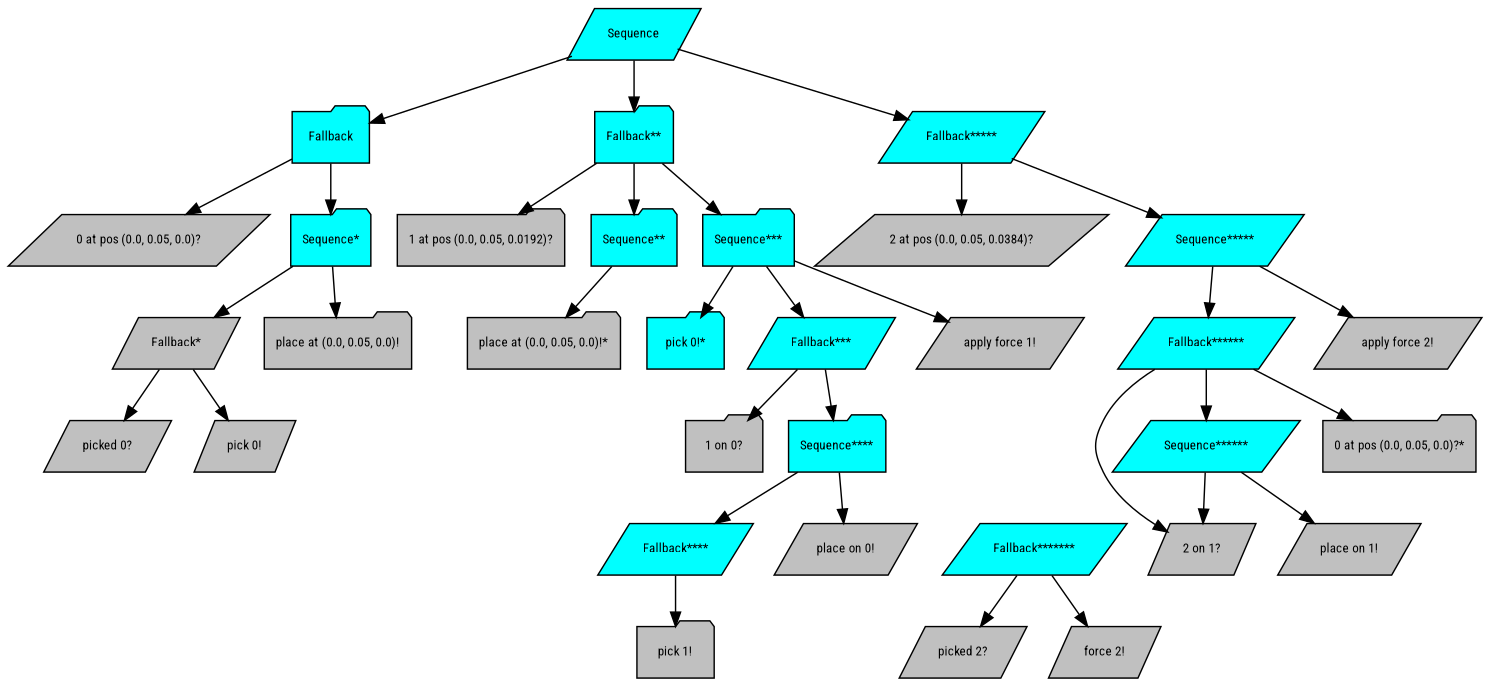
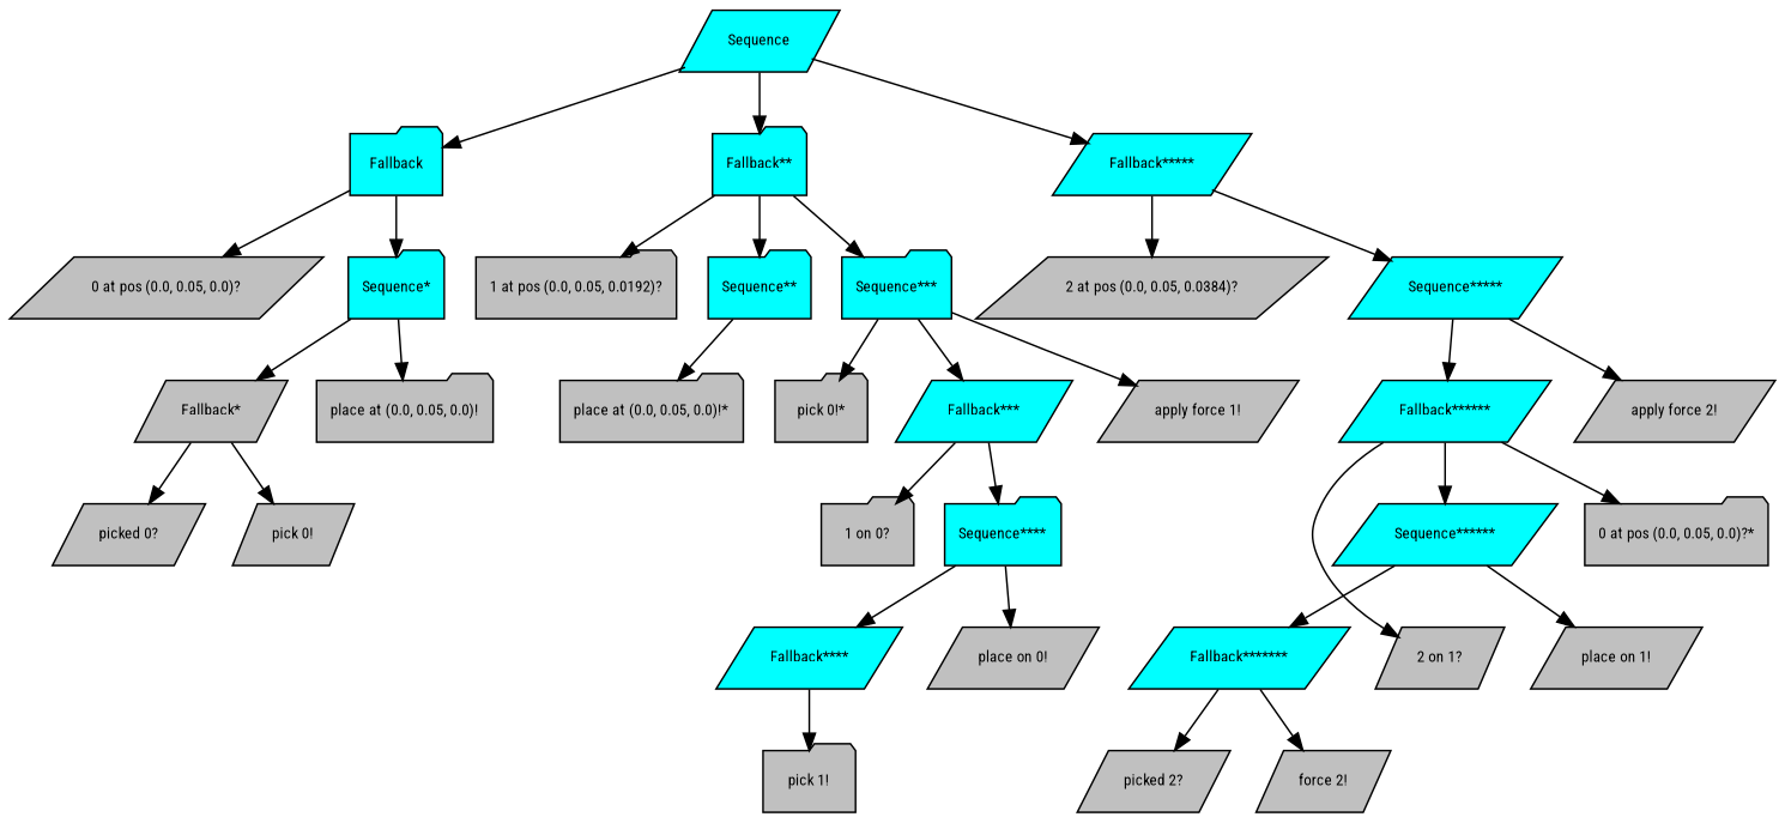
  digraph {
    fontname="Roboto Condensed"
    ordering=out
    node [fillcolor=gray fontcolor=black fontname="Roboto Condensed" fontsize=9 shape=parallelogram style=filled]
    edge [fontname="Roboto Condensed"]
    n1 [fillcolor=cyan label=Sequence]
    n2 [fillcolor=cyan label=Fallback shape=folder]
    n3 [fillcolor=cyan label="Fallback**" shape=folder]
    n4 [fillcolor=cyan label="Fallback*****"]
    n5 [label="0 at pos (0.0, 0.05, 0.0)?"]
    n6 [fillcolor=cyan label="Sequence*" shape=folder]
    n7 [label="1 at pos (0.0, 0.05, 0.0192)?" shape=folder]
    n8 [fillcolor=cyan label="Sequence**" shape=folder]
    n9 [fillcolor=cyan label="Sequence***" shape=folder]
    n10 [label="2 at pos (0.0, 0.05, 0.0384)?"]
    n11 [fillcolor=cyan label="Sequence*****"]
    n12 [label="Fallback*"]
    n13 [label="place at (0.0, 0.05, 0.0)!" shape=folder]
    n14 [label="picked 0?"]
    n15 [label="pick 0!"]
    n16 [label="place at (0.0, 0.05, 0.0)!*" shape=folder]
-   n17 [fillcolor=cyan label="pick 0!*" shape=folder]
+   n17 [label="pick 0!*" shape=folder]
    n18 [fillcolor=cyan label="Fallback***"]
    n19 [label="apply force 1!"]
    n20 [label="1 on 0?" shape=folder]
    n21 [fillcolor=cyan label="Sequence****" shape=folder]
    n22 [fillcolor=cyan label="Fallback****"]
    n23 [label="place on 0!"]
    n24 [label="pick 1!" shape=folder]
    n25 [fillcolor=cyan label="Fallback******"]
    n26 [label="apply force 2!"]
    n27 [label="2 on 1?"]
    n28 [fillcolor=cyan label="Sequence******"]
    n29 [label="0 at pos (0.0, 0.05, 0.0)?*" shape=folder]
    n30 [fillcolor=cyan label="Fallback*******"]
    n31 [label="place on 1!"]
    n32 [label="picked 2?"]
    n33 [label="force 2!"]
    n1 -> n2
    n1 -> n3
    n1 -> n4
    n2 -> n5
    n2 -> n6
    n3 -> n7
    n3 -> n8
    n3 -> n9
    n4 -> n10
    n4 -> n11
    n6 -> n12
    n6 -> n13
    n8 -> n16
    n9 -> n17
    n9 -> n18
    n9 -> n19
    n11 -> n25
    n11 -> n26
    n12 -> n14
    n12 -> n15
    n18 -> n20
    n18 -> n21
    n21 -> n22
    n21 -> n23
    n22 -> n24
    n25 -> n27
    n25 -> n28
    n25 -> n29
-   n28 -> n27
+   n28 -> n30
    n28 -> n31
    n30 -> n32
    n30 -> n33
  }
